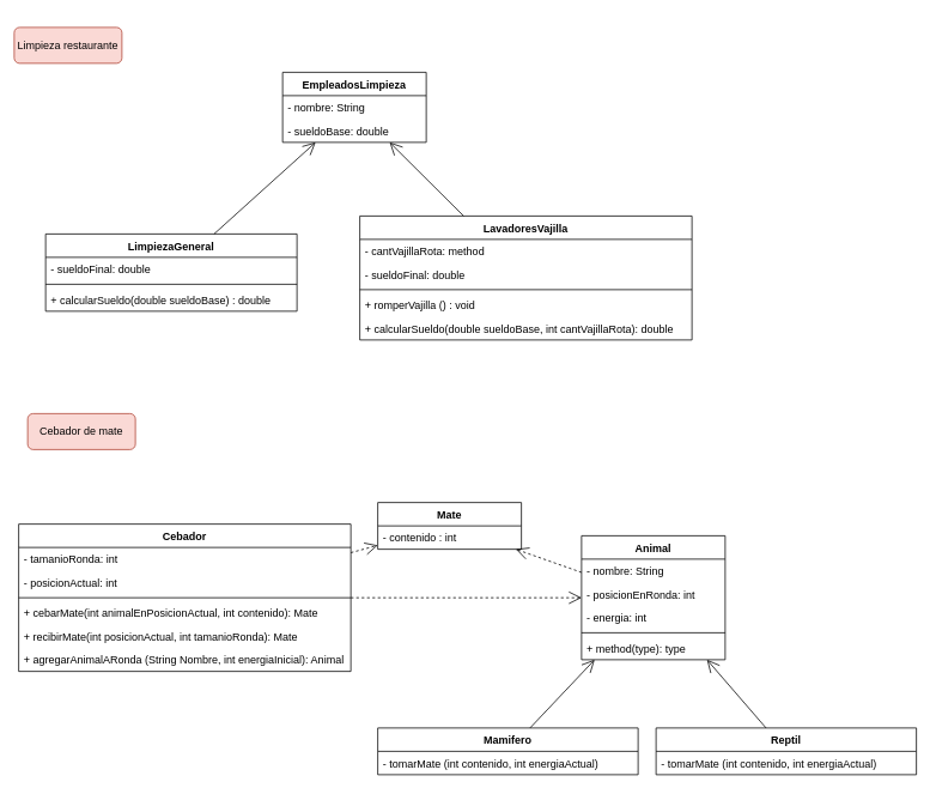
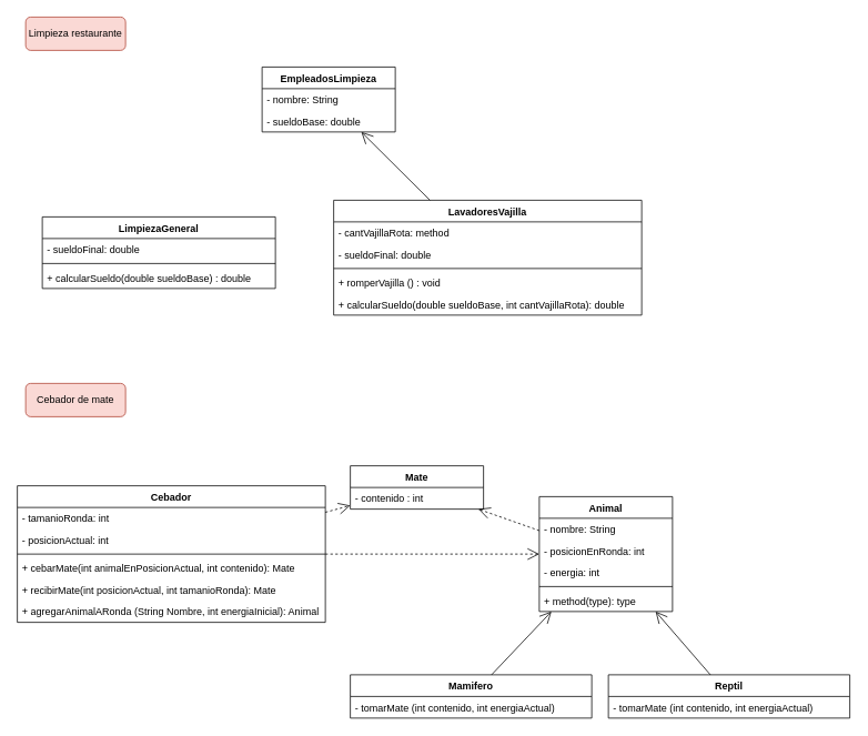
  <mxCell id="0" />
  <mxCell id="1" parent="0" />
- <mxCell id="2" value="Limpieza restaurante" style="rounded=1;whiteSpace=wrap;html=1;fillColor=#fad9d5;strokeColor=#ae4132;" vertex="1" parent="1"><mxGeometry x="15" y="30" width="120" height="40" as="geometry" /></mxCell>
+ <mxCell id="2" value="Limpieza restaurante" style="rounded=1;whiteSpace=wrap;html=1;fillColor=#fad9d5;strokeColor=#ae4132;" vertex="1" parent="1"><mxGeometry x="30" y="20" width="120" height="40" as="geometry" /></mxCell>
  <mxCell id="3" value="Cebador de mate" style="rounded=1;whiteSpace=wrap;html=1;fillColor=#fad9d5;strokeColor=#ae4132;" vertex="1" parent="1"><mxGeometry x="30" y="460" width="120" height="40" as="geometry" /></mxCell>
  <mxCell id="4" value="EmpleadosLimpieza" style="swimlane;fontStyle=1;align=center;verticalAlign=top;childLayout=stackLayout;horizontal=1;startSize=26;horizontalStack=0;resizeParent=1;resizeParentMax=0;resizeLast=0;collapsible=1;marginBottom=0;" vertex="1" parent="1"><mxGeometry x="314" y="80" width="160" height="78" as="geometry" /></mxCell>
  <mxCell id="5" value="- nombre: String" style="text;strokeColor=none;fillColor=none;align=left;verticalAlign=top;spacingLeft=4;spacingRight=4;overflow=hidden;rotatable=0;points=[[0,0.5],[1,0.5]];portConstraint=eastwest;" vertex="1" parent="4"><mxGeometry y="26" width="160" height="26" as="geometry" /></mxCell>
  <mxCell id="6" value="- sueldoBase: double" style="text;strokeColor=none;fillColor=none;align=left;verticalAlign=top;spacingLeft=4;spacingRight=4;overflow=hidden;rotatable=0;points=[[0,0.5],[1,0.5]];portConstraint=eastwest;" vertex="1" parent="4"><mxGeometry y="52" width="160" height="26" as="geometry" /></mxCell>
  <mxCell id="7" value="LimpiezaGeneral" style="swimlane;fontStyle=1;align=center;verticalAlign=top;childLayout=stackLayout;horizontal=1;startSize=26;horizontalStack=0;resizeParent=1;resizeParentMax=0;resizeLast=0;collapsible=1;marginBottom=0;" vertex="1" parent="1"><mxGeometry x="50" y="260" width="280" height="86" as="geometry" /></mxCell>
  <mxCell id="8" value="- sueldoFinal: double" style="text;strokeColor=none;fillColor=none;align=left;verticalAlign=top;spacingLeft=4;spacingRight=4;overflow=hidden;rotatable=0;points=[[0,0.5],[1,0.5]];portConstraint=eastwest;" vertex="1" parent="7"><mxGeometry y="26" width="280" height="26" as="geometry" /></mxCell>
  <mxCell id="9" value="" style="line;strokeWidth=1;fillColor=none;align=left;verticalAlign=middle;spacingTop=-1;spacingLeft=3;spacingRight=3;rotatable=0;labelPosition=right;points=[];portConstraint=eastwest;" vertex="1" parent="7"><mxGeometry y="52" width="280" height="8" as="geometry" /></mxCell>
  <mxCell id="10" value="+ calcularSueldo(double sueldoBase) : double" style="text;strokeColor=none;fillColor=none;align=left;verticalAlign=top;spacingLeft=4;spacingRight=4;overflow=hidden;rotatable=0;points=[[0,0.5],[1,0.5]];portConstraint=eastwest;" vertex="1" parent="7"><mxGeometry y="60" width="280" height="26" as="geometry" /></mxCell>
  <mxCell id="11" value="LavadoresVajilla" style="swimlane;fontStyle=1;align=center;verticalAlign=top;childLayout=stackLayout;horizontal=1;startSize=26;horizontalStack=0;resizeParent=1;resizeParentMax=0;resizeLast=0;collapsible=1;marginBottom=0;" vertex="1" parent="1"><mxGeometry x="400" y="240" width="370" height="138" as="geometry" /></mxCell>
  <mxCell id="12" value="- cantVajillaRota: method" style="text;strokeColor=none;fillColor=none;align=left;verticalAlign=top;spacingLeft=4;spacingRight=4;overflow=hidden;rotatable=0;points=[[0,0.5],[1,0.5]];portConstraint=eastwest;" vertex="1" parent="11"><mxGeometry y="26" width="370" height="26" as="geometry" /></mxCell>
  <mxCell id="13" value="- sueldoFinal: double" style="text;strokeColor=none;fillColor=none;align=left;verticalAlign=top;spacingLeft=4;spacingRight=4;overflow=hidden;rotatable=0;points=[[0,0.5],[1,0.5]];portConstraint=eastwest;" vertex="1" parent="11"><mxGeometry y="52" width="370" height="26" as="geometry" /></mxCell>
  <mxCell id="14" value="" style="line;strokeWidth=1;fillColor=none;align=left;verticalAlign=middle;spacingTop=-1;spacingLeft=3;spacingRight=3;rotatable=0;labelPosition=right;points=[];portConstraint=eastwest;" vertex="1" parent="11"><mxGeometry y="78" width="370" height="8" as="geometry" /></mxCell>
  <mxCell id="15" value="+ romperVajilla () : void" style="text;strokeColor=none;fillColor=none;align=left;verticalAlign=top;spacingLeft=4;spacingRight=4;overflow=hidden;rotatable=0;points=[[0,0.5],[1,0.5]];portConstraint=eastwest;" vertex="1" parent="11"><mxGeometry y="86" width="370" height="26" as="geometry" /></mxCell>
  <mxCell id="16" value="+ calcularSueldo(double sueldoBase, int cantVajillaRota): double" style="text;strokeColor=none;fillColor=none;align=left;verticalAlign=top;spacingLeft=4;spacingRight=4;overflow=hidden;rotatable=0;points=[[0,0.5],[1,0.5]];portConstraint=eastwest;" vertex="1" parent="11"><mxGeometry y="112" width="370" height="26" as="geometry" /></mxCell>
- <mxCell id="17" value="" style="endArrow=open;endFill=1;endSize=12;html=1;" edge="1" parent="1" source="7" target="4"><mxGeometry width="160" relative="1" as="geometry"><mxPoint x="310" y="390" as="sourcePoint" /><mxPoint x="470" y="390" as="targetPoint" /></mxGeometry></mxCell>
  <mxCell id="18" value="" style="endArrow=open;endFill=1;endSize=12;html=1;" edge="1" parent="1" source="11" target="4"><mxGeometry width="160" relative="1" as="geometry"><mxPoint x="310" y="390" as="sourcePoint" /><mxPoint x="470" y="390" as="targetPoint" /></mxGeometry></mxCell>
  <mxCell id="19" value="Animal" style="swimlane;fontStyle=1;align=center;verticalAlign=top;childLayout=stackLayout;horizontal=1;startSize=26;horizontalStack=0;resizeParent=1;resizeParentMax=0;resizeLast=0;collapsible=1;marginBottom=0;" vertex="1" parent="1"><mxGeometry x="647" y="596" width="160" height="138" as="geometry" /></mxCell>
  <mxCell id="20" value="- nombre: String" style="text;strokeColor=none;fillColor=none;align=left;verticalAlign=top;spacingLeft=4;spacingRight=4;overflow=hidden;rotatable=0;points=[[0,0.5],[1,0.5]];portConstraint=eastwest;" vertex="1" parent="19"><mxGeometry y="26" width="160" height="26" as="geometry" /></mxCell>
  <mxCell id="21" value="- posicionEnRonda: int" style="text;strokeColor=none;fillColor=none;align=left;verticalAlign=top;spacingLeft=4;spacingRight=4;overflow=hidden;rotatable=0;points=[[0,0.5],[1,0.5]];portConstraint=eastwest;" vertex="1" parent="19"><mxGeometry y="52" width="160" height="26" as="geometry" /></mxCell>
  <mxCell id="22" value="- energia: int" style="text;strokeColor=none;fillColor=none;align=left;verticalAlign=top;spacingLeft=4;spacingRight=4;overflow=hidden;rotatable=0;points=[[0,0.5],[1,0.5]];portConstraint=eastwest;" vertex="1" parent="19"><mxGeometry y="78" width="160" height="26" as="geometry" /></mxCell>
  <mxCell id="23" value="" style="line;strokeWidth=1;fillColor=none;align=left;verticalAlign=middle;spacingTop=-1;spacingLeft=3;spacingRight=3;rotatable=0;labelPosition=right;points=[];portConstraint=eastwest;" vertex="1" parent="19"><mxGeometry y="104" width="160" height="8" as="geometry" /></mxCell>
  <mxCell id="24" value="+ method(type): type" style="text;strokeColor=none;fillColor=none;align=left;verticalAlign=top;spacingLeft=4;spacingRight=4;overflow=hidden;rotatable=0;points=[[0,0.5],[1,0.5]];portConstraint=eastwest;" vertex="1" parent="19"><mxGeometry y="112" width="160" height="26" as="geometry" /></mxCell>
  <mxCell id="25" value="Cebador" style="swimlane;fontStyle=1;align=center;verticalAlign=top;childLayout=stackLayout;horizontal=1;startSize=26;horizontalStack=0;resizeParent=1;resizeParentMax=0;resizeLast=0;collapsible=1;marginBottom=0;" vertex="1" parent="1"><mxGeometry x="20" y="583" width="370" height="164" as="geometry" /></mxCell>
  <mxCell id="26" value="- tamanioRonda: int" style="text;strokeColor=none;fillColor=none;align=left;verticalAlign=top;spacingLeft=4;spacingRight=4;overflow=hidden;rotatable=0;points=[[0,0.5],[1,0.5]];portConstraint=eastwest;" vertex="1" parent="25"><mxGeometry y="26" width="370" height="26" as="geometry" /></mxCell>
  <mxCell id="27" value="- posicionActual: int" style="text;strokeColor=none;fillColor=none;align=left;verticalAlign=top;spacingLeft=4;spacingRight=4;overflow=hidden;rotatable=0;points=[[0,0.5],[1,0.5]];portConstraint=eastwest;" vertex="1" parent="25"><mxGeometry y="52" width="370" height="26" as="geometry" /></mxCell>
  <mxCell id="28" value="" style="line;strokeWidth=1;fillColor=none;align=left;verticalAlign=middle;spacingTop=-1;spacingLeft=3;spacingRight=3;rotatable=0;labelPosition=right;points=[];portConstraint=eastwest;" vertex="1" parent="25"><mxGeometry y="78" width="370" height="8" as="geometry" /></mxCell>
  <mxCell id="29" value="+ cebarMate(int animalEnPosicionActual, int contenido): Mate" style="text;strokeColor=none;fillColor=none;align=left;verticalAlign=top;spacingLeft=4;spacingRight=4;overflow=hidden;rotatable=0;points=[[0,0.5],[1,0.5]];portConstraint=eastwest;" vertex="1" parent="25"><mxGeometry y="86" width="370" height="26" as="geometry" /></mxCell>
  <mxCell id="30" value="+ recibirMate(int posicionActual, int tamanioRonda): Mate" style="text;strokeColor=none;fillColor=none;align=left;verticalAlign=top;spacingLeft=4;spacingRight=4;overflow=hidden;rotatable=0;points=[[0,0.5],[1,0.5]];portConstraint=eastwest;" vertex="1" parent="25"><mxGeometry y="112" width="370" height="26" as="geometry" /></mxCell>
  <mxCell id="31" value="+ agregarAnimalARonda (String Nombre, int energiaInicial): Animal" style="text;strokeColor=none;fillColor=none;align=left;verticalAlign=top;spacingLeft=4;spacingRight=4;overflow=hidden;rotatable=0;points=[[0,0.5],[1,0.5]];portConstraint=eastwest;" vertex="1" parent="25"><mxGeometry y="138" width="370" height="26" as="geometry" /></mxCell>
  <mxCell id="32" value="Mamifero" style="swimlane;fontStyle=1;align=center;verticalAlign=top;childLayout=stackLayout;horizontal=1;startSize=26;horizontalStack=0;resizeParent=1;resizeParentMax=0;resizeLast=0;collapsible=1;marginBottom=0;" vertex="1" parent="1"><mxGeometry x="420" y="810" width="290" height="52" as="geometry" /></mxCell>
  <mxCell id="33" value="- tomarMate (int contenido, int energiaActual)" style="text;strokeColor=none;fillColor=none;align=left;verticalAlign=top;spacingLeft=4;spacingRight=4;overflow=hidden;rotatable=0;points=[[0,0.5],[1,0.5]];portConstraint=eastwest;" vertex="1" parent="32"><mxGeometry y="26" width="290" height="26" as="geometry" /></mxCell>
  <mxCell id="34" value="Reptil" style="swimlane;fontStyle=1;align=center;verticalAlign=top;childLayout=stackLayout;horizontal=1;startSize=26;horizontalStack=0;resizeParent=1;resizeParentMax=0;resizeLast=0;collapsible=1;marginBottom=0;" vertex="1" parent="1"><mxGeometry x="730" y="810" width="290" height="52" as="geometry" /></mxCell>
  <mxCell id="35" value="- tomarMate (int contenido, int energiaActual)" style="text;strokeColor=none;fillColor=none;align=left;verticalAlign=top;spacingLeft=4;spacingRight=4;overflow=hidden;rotatable=0;points=[[0,0.5],[1,0.5]];portConstraint=eastwest;" vertex="1" parent="34"><mxGeometry y="26" width="290" height="26" as="geometry" /></mxCell>
  <mxCell id="36" value="Mate" style="swimlane;fontStyle=1;align=center;verticalAlign=top;childLayout=stackLayout;horizontal=1;startSize=26;horizontalStack=0;resizeParent=1;resizeParentMax=0;resizeLast=0;collapsible=1;marginBottom=0;" vertex="1" parent="1"><mxGeometry x="420" y="559" width="160" height="52" as="geometry" /></mxCell>
  <mxCell id="37" value="- contenido : int" style="text;strokeColor=none;fillColor=none;align=left;verticalAlign=top;spacingLeft=4;spacingRight=4;overflow=hidden;rotatable=0;points=[[0,0.5],[1,0.5]];portConstraint=eastwest;" vertex="1" parent="36"><mxGeometry y="26" width="160" height="26" as="geometry" /></mxCell>
  <mxCell id="38" value="" style="endArrow=open;endFill=1;endSize=12;html=1;" edge="1" parent="1" source="32" target="19"><mxGeometry width="160" relative="1" as="geometry"><mxPoint x="220" y="590" as="sourcePoint" /><mxPoint x="380" y="590" as="targetPoint" /></mxGeometry></mxCell>
  <mxCell id="39" value="" style="endArrow=open;endFill=1;endSize=12;html=1;" edge="1" parent="1" source="34" target="19"><mxGeometry width="160" relative="1" as="geometry"><mxPoint x="220" y="590" as="sourcePoint" /><mxPoint x="380" y="590" as="targetPoint" /></mxGeometry></mxCell>
  <mxCell id="40" value="" style="endArrow=open;endFill=1;endSize=12;html=1;dashed=1;" edge="1" parent="1" source="25" target="36"><mxGeometry width="160" relative="1" as="geometry"><mxPoint x="220" y="590" as="sourcePoint" /><mxPoint x="380" y="590" as="targetPoint" /></mxGeometry></mxCell>
  <mxCell id="41" value="" style="endArrow=open;endFill=1;endSize=12;html=1;dashed=1;" edge="1" parent="1" source="25" target="19"><mxGeometry width="160" relative="1" as="geometry"><mxPoint x="400" y="675" as="sourcePoint" /><mxPoint x="430" y="675" as="targetPoint" /></mxGeometry></mxCell>
  <mxCell id="42" value="" style="endArrow=open;endFill=1;endSize=12;html=1;dashed=1;" edge="1" parent="1" source="19" target="36"><mxGeometry width="160" relative="1" as="geometry"><mxPoint x="400" y="675" as="sourcePoint" /><mxPoint x="520" y="730" as="targetPoint" /></mxGeometry></mxCell>
